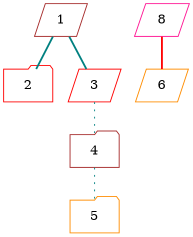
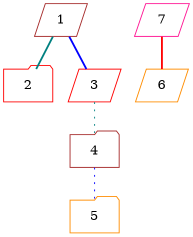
  graph {
    node [color=red shape=parallelogram]
    edge [color=teal style=bold]
    2 [shape=folder]
    1 [color=brown]
    3
    4 [color=brown shape=folder]
-   7 [color=deeppink label=8]
+   7 [color=deeppink]
    6 [color=darkorange]
    5 [color=darkorange shape=folder]
    1 -- 2
-   1 -- 3
+   1 -- 3 [color=blue]
    3 -- 4 [style=dotted]
-   4 -- 5 [style=dotted]
+   4 -- 5 [color=blue style=dotted]
    7 -- 6 [color=red]
  }
